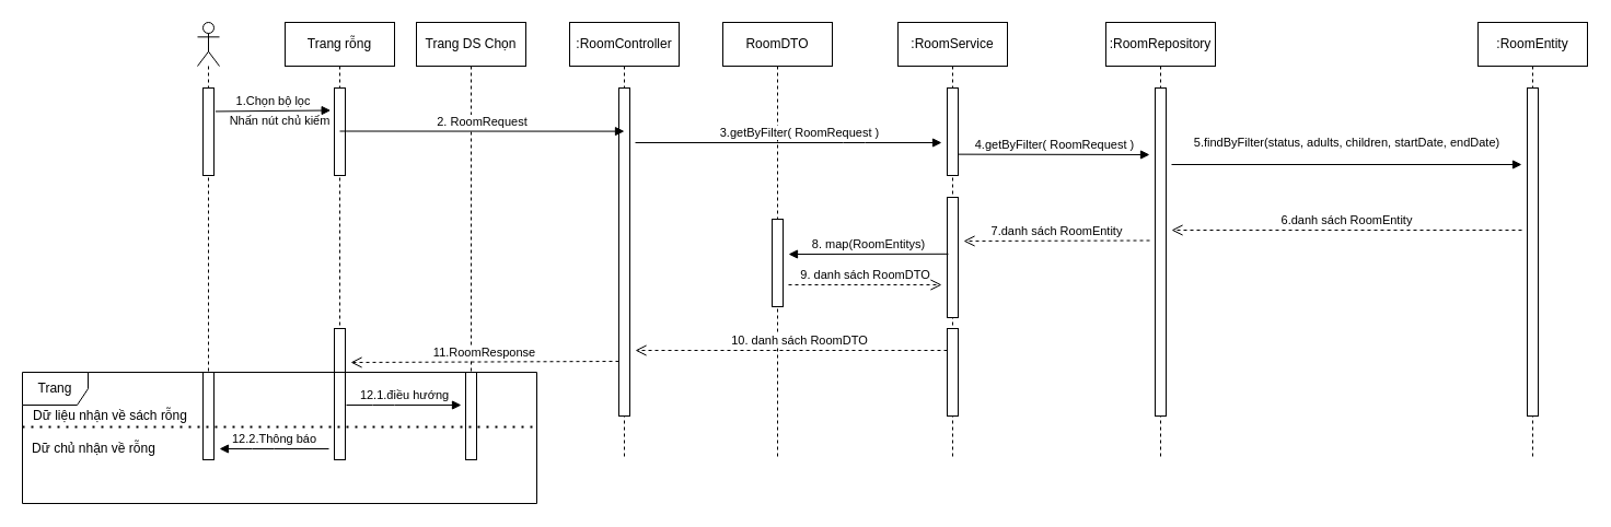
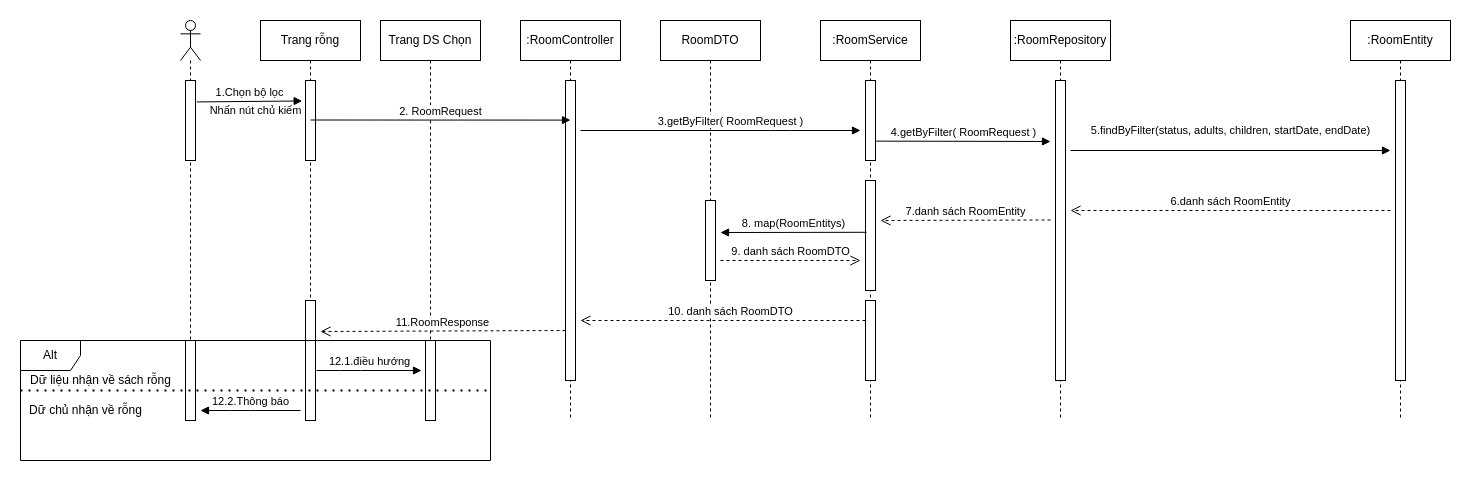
  <mxCell id="0" />
  <mxCell id="1" parent="0" />
  <mxCell id="2" value="" style="shape=umlLifeline;participant=umlActor;perimeter=lifelinePerimeter;whiteSpace=wrap;html=1;container=1;collapsible=0;recursiveResize=0;verticalAlign=top;spacingTop=36;outlineConnect=0;" parent="1" vertex="1"><mxGeometry x="180" y="20" width="20" height="400" as="geometry" /></mxCell>
  <mxCell id="3" value="RoomDTO" style="shape=umlLifeline;perimeter=lifelinePerimeter;whiteSpace=wrap;html=1;container=1;collapsible=0;recursiveResize=0;outlineConnect=0;" parent="1" vertex="1"><mxGeometry x="660" y="20" width="100" height="400" as="geometry" /></mxCell>
  <mxCell id="4" value=":RoomController" style="shape=umlLifeline;perimeter=lifelinePerimeter;whiteSpace=wrap;html=1;container=1;collapsible=0;recursiveResize=0;outlineConnect=0;" parent="1" vertex="1"><mxGeometry x="520" y="20" width="100" height="400" as="geometry" /></mxCell>
  <mxCell id="5" value="" style="html=1;points=[];perimeter=orthogonalPerimeter;" vertex="1" parent="4"><mxGeometry x="45" y="60" width="10" height="300" as="geometry" /></mxCell>
  <mxCell id="6" value=":RoomService" style="shape=umlLifeline;perimeter=lifelinePerimeter;whiteSpace=wrap;html=1;container=1;collapsible=0;recursiveResize=0;outlineConnect=0;" parent="1" vertex="1"><mxGeometry x="820" y="20" width="100" height="400" as="geometry" /></mxCell>
  <mxCell id="7" value=":RoomRepository" style="shape=umlLifeline;perimeter=lifelinePerimeter;whiteSpace=wrap;html=1;container=1;collapsible=0;recursiveResize=0;outlineConnect=0;" parent="1" vertex="1"><mxGeometry x="1010" y="20" width="100" height="400" as="geometry" /></mxCell>
  <mxCell id="8" value=":RoomEntity" style="shape=umlLifeline;perimeter=lifelinePerimeter;whiteSpace=wrap;html=1;container=1;collapsible=0;recursiveResize=0;outlineConnect=0;" parent="1" vertex="1"><mxGeometry x="1350" y="20" width="100" height="400" as="geometry" /></mxCell>
  <mxCell id="9" value="" style="html=1;points=[];perimeter=orthogonalPerimeter;" vertex="1" parent="8"><mxGeometry x="45" y="60" width="10" height="300" as="geometry" /></mxCell>
  <mxCell id="10" value="Trang rỗng" style="shape=umlLifeline;perimeter=lifelinePerimeter;whiteSpace=wrap;html=1;container=1;collapsible=0;recursiveResize=0;outlineConnect=0;" parent="1" vertex="1"><mxGeometry x="260" y="20" width="100" height="400" as="geometry" /></mxCell>
  <mxCell id="11" value="" style="html=1;points=[];perimeter=orthogonalPerimeter;" parent="10" vertex="1"><mxGeometry x="45" y="60" width="10" height="80" as="geometry" /></mxCell>
  <mxCell id="12" value="&lt;font style=&quot;font-size: 11px&quot;&gt;Nhấn nút chủ kiếm&lt;/font&gt;" style="text;html=1;align=center;verticalAlign=middle;resizable=0;points=[];autosize=1;strokeColor=none;" parent="1" vertex="1"><mxGeometry x="200" y="100" width="110" height="20" as="geometry" /></mxCell>
  <mxCell id="13" value="Trang DS Chọn" style="shape=umlLifeline;perimeter=lifelinePerimeter;whiteSpace=wrap;html=1;container=1;collapsible=0;recursiveResize=0;outlineConnect=0;" parent="1" vertex="1"><mxGeometry x="380" y="20" width="100" height="400" as="geometry" /></mxCell>
  <mxCell id="14" value="3.getByFilter( RoomRequest )" style="html=1;verticalAlign=bottom;endArrow=block;" edge="1" parent="1"><mxGeometry x="0.071" width="80" relative="1" as="geometry"><mxPoint x="580" y="130" as="sourcePoint" /><mxPoint x="860" y="130" as="targetPoint" /><Array as="points"><mxPoint x="780" y="130" /></Array><mxPoint as="offset" /></mxGeometry></mxCell>
  <mxCell id="15" value="" style="html=1;points=[];perimeter=orthogonalPerimeter;" vertex="1" parent="1"><mxGeometry x="865" y="80" width="10" height="80" as="geometry" /></mxCell>
  <mxCell id="16" value="4.getByFilter( RoomRequest )" style="html=1;verticalAlign=bottom;endArrow=block;exitX=1;exitY=0.758;exitDx=0;exitDy=0;exitPerimeter=0;" edge="1" parent="1" source="15"><mxGeometry width="80" relative="1" as="geometry"><mxPoint x="1015" y="140" as="sourcePoint" /><mxPoint x="1050" y="141" as="targetPoint" /></mxGeometry></mxCell>
  <mxCell id="17" value="" style="html=1;points=[];perimeter=orthogonalPerimeter;" vertex="1" parent="1"><mxGeometry x="1055" y="80" width="10" height="300" as="geometry" /></mxCell>
  <mxCell id="18" value="&lt;p style=&quot;text-align: left&quot;&gt;5.findByFilter(status, adults, children, startDate, endDate)&lt;/p&gt;" style="html=1;verticalAlign=bottom;endArrow=block;" edge="1" parent="1"><mxGeometry width="80" relative="1" as="geometry"><mxPoint x="1070" y="150" as="sourcePoint" /><mxPoint x="1390" y="150" as="targetPoint" /><mxPoint as="offset" /></mxGeometry></mxCell>
  <mxCell id="19" value="" style="html=1;points=[];perimeter=orthogonalPerimeter;" vertex="1" parent="1"><mxGeometry x="705" y="200" width="10" height="80" as="geometry" /></mxCell>
  <mxCell id="20" value="" style="html=1;points=[];perimeter=orthogonalPerimeter;" vertex="1" parent="1"><mxGeometry x="865" y="180" width="10" height="110" as="geometry" /></mxCell>
  <mxCell id="21" value="" style="html=1;points=[];perimeter=orthogonalPerimeter;" vertex="1" parent="1"><mxGeometry x="865" y="300" width="10" height="80" as="geometry" /></mxCell>
  <mxCell id="22" value="6.danh sách RoomEntity" style="html=1;verticalAlign=bottom;endArrow=open;dashed=1;endSize=8;" edge="1" parent="1"><mxGeometry relative="1" as="geometry"><mxPoint x="1390" y="210" as="sourcePoint" /><mxPoint x="1070" y="210" as="targetPoint" /></mxGeometry></mxCell>
  <mxCell id="23" value="7.danh sách RoomEntity" style="html=1;verticalAlign=bottom;endArrow=open;dashed=1;endSize=8;" edge="1" parent="1"><mxGeometry relative="1" as="geometry"><mxPoint x="1050" y="219.5" as="sourcePoint" /><mxPoint x="880" y="220" as="targetPoint" /></mxGeometry></mxCell>
  <mxCell id="24" value="8. map(RoomEntitys)" style="html=1;verticalAlign=bottom;endArrow=block;exitX=0.1;exitY=0.471;exitDx=0;exitDy=0;exitPerimeter=0;" edge="1" parent="1" source="20"><mxGeometry width="80" relative="1" as="geometry"><mxPoint x="820" y="250" as="sourcePoint" /><mxPoint x="720" y="232" as="targetPoint" /></mxGeometry></mxCell>
  <mxCell id="25" value="9. danh sách RoomDTO" style="html=1;verticalAlign=bottom;endArrow=open;dashed=1;endSize=8;" edge="1" parent="1"><mxGeometry relative="1" as="geometry"><mxPoint x="720" y="260" as="sourcePoint" /><mxPoint x="860" y="260" as="targetPoint" /></mxGeometry></mxCell>
  <mxCell id="26" value="10. danh sách RoomDTO" style="html=1;verticalAlign=bottom;endArrow=open;dashed=1;endSize=8;" edge="1" parent="1"><mxGeometry x="-0.053" relative="1" as="geometry"><mxPoint x="865" y="320" as="sourcePoint" /><mxPoint x="580" y="320" as="targetPoint" /><mxPoint as="offset" /></mxGeometry></mxCell>
  <mxCell id="27" value="" style="html=1;points=[];perimeter=orthogonalPerimeter;" vertex="1" parent="1"><mxGeometry x="305" y="300" width="10" height="120" as="geometry" /></mxCell>
  <mxCell id="28" value="11.RoomResponse" style="html=1;verticalAlign=bottom;endArrow=open;dashed=1;endSize=8;" edge="1" parent="1"><mxGeometry relative="1" as="geometry"><mxPoint x="565" y="330" as="sourcePoint" /><mxPoint x="320" y="331" as="targetPoint" /></mxGeometry></mxCell>
  <mxCell id="29" value="12.1.điều hướng" style="html=1;verticalAlign=bottom;endArrow=block;" edge="1" parent="1"><mxGeometry width="80" relative="1" as="geometry"><mxPoint x="316" y="370" as="sourcePoint" /><mxPoint x="421" y="370" as="targetPoint" /><Array as="points"><mxPoint x="350" y="370" /></Array></mxGeometry></mxCell>
  <mxCell id="30" value="" style="html=1;points=[];perimeter=orthogonalPerimeter;" vertex="1" parent="1"><mxGeometry x="425" y="340" width="10" height="80" as="geometry" /></mxCell>
  <mxCell id="31" value="" style="html=1;points=[];perimeter=orthogonalPerimeter;" vertex="1" parent="1"><mxGeometry x="185" y="80" width="10" height="80" as="geometry" /></mxCell>
  <mxCell id="32" value="1.Chọn bộ lọc" style="html=1;verticalAlign=bottom;endArrow=block;entryX=-0.333;entryY=0.256;entryDx=0;entryDy=0;entryPerimeter=0;exitX=1.14;exitY=0.268;exitDx=0;exitDy=0;exitPerimeter=0;" parent="1" target="11" edge="1" source="31"><mxGeometry width="80" relative="1" as="geometry"><mxPoint x="210" y="100" as="sourcePoint" /><mxPoint x="270" y="100" as="targetPoint" /></mxGeometry></mxCell>
  <mxCell id="33" value="" style="html=1;points=[];perimeter=orthogonalPerimeter;" vertex="1" parent="1"><mxGeometry x="185" y="340" width="10" height="80" as="geometry" /></mxCell>
  <mxCell id="34" value="12.2.Thông báo" style="html=1;verticalAlign=bottom;endArrow=block;" edge="1" parent="1"><mxGeometry width="80" relative="1" as="geometry"><mxPoint x="300" y="410" as="sourcePoint" /><mxPoint x="200" y="410" as="targetPoint" /><Array as="points"><mxPoint x="240" y="410" /></Array></mxGeometry></mxCell>
- <mxCell id="35" value="Trang" style="shape=umlFrame;whiteSpace=wrap;html=1;" vertex="1" parent="1"><mxGeometry x="20" y="340" width="470" height="120" as="geometry" /></mxCell>
+ <mxCell id="35" value="Alt" style="shape=umlFrame;whiteSpace=wrap;html=1;" vertex="1" parent="1"><mxGeometry x="20" y="340" width="470" height="120" as="geometry" /></mxCell>
  <mxCell id="36" value="" style="endArrow=none;dashed=1;html=1;dashPattern=1 3;strokeWidth=2;entryX=1;entryY=0.417;entryDx=0;entryDy=0;entryPerimeter=0;" edge="1" parent="1" target="35"><mxGeometry width="50" height="50" relative="1" as="geometry"><mxPoint x="20" y="390" as="sourcePoint" /><mxPoint x="480" y="320" as="targetPoint" /></mxGeometry></mxCell>
  <mxCell id="37" value="Dữ chủ nhận về rỗng" style="text;html=1;align=center;verticalAlign=middle;resizable=0;points=[];autosize=1;strokeColor=none;" vertex="1" parent="1"><mxGeometry x="20" y="400" width="130" height="20" as="geometry" /></mxCell>
  <mxCell id="38" value="Dữ liệu nhận về sách rỗng" style="text;html=1;align=center;verticalAlign=middle;resizable=0;points=[];autosize=1;strokeColor=none;" vertex="1" parent="1"><mxGeometry x="20" y="370" width="160" height="20" as="geometry" /></mxCell>
  <mxCell id="39" value="2. RoomRequest" style="html=1;verticalAlign=bottom;endArrow=block;entryX=0.5;entryY=0.132;entryDx=0;entryDy=0;entryPerimeter=0;" edge="1" parent="1" target="5"><mxGeometry width="80" relative="1" as="geometry"><mxPoint x="310" y="119.5" as="sourcePoint" /><mxPoint x="390" y="119.5" as="targetPoint" /></mxGeometry></mxCell>
